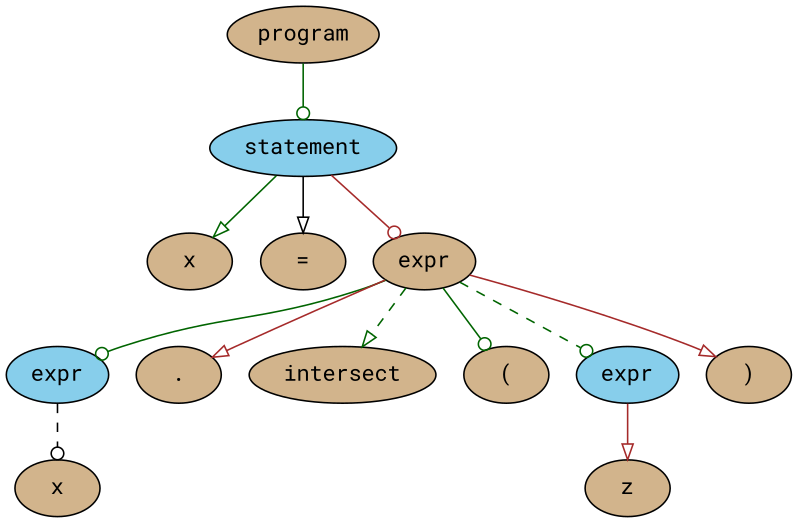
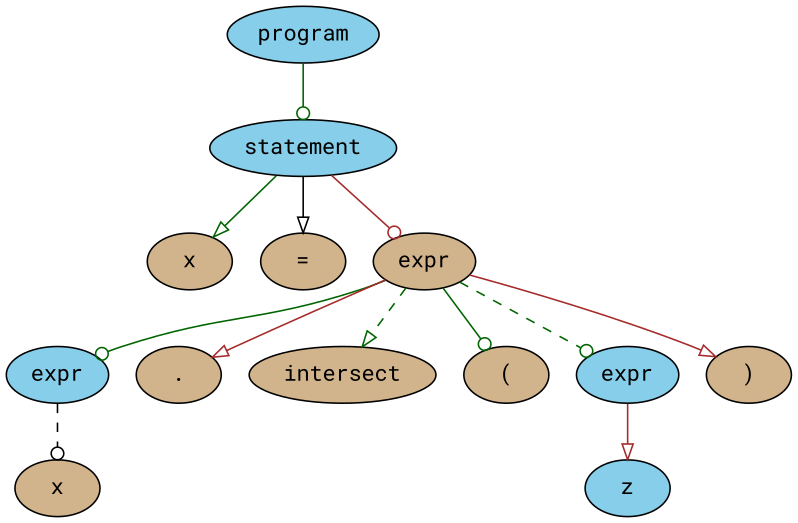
  strict digraph {
    fontname="Roboto Mono"
    node [fillcolor=tan fontname="Roboto Mono" style=filled]
    edge [arrowhead=odot color=darkgreen fontname="Roboto Mono" style=solid]
-   n1 [label=program]
+   n1 [fillcolor=skyblue label=program]
    n2 [fillcolor=skyblue label=statement]
    n3 [label=x]
    n4 [label="="]
    n5 [label=expr]
    n6 [fillcolor=skyblue label=expr]
    n7 [label="."]
    n8 [label=intersect]
    n9 [label="("]
    n10 [fillcolor=skyblue label=expr]
    n11 [label=")"]
    n12 [label=x]
-   n13 [label=z]
+   n13 [fillcolor=skyblue label=z]
    n1 -> n2
    n2 -> n3 [arrowhead=onormal]
    n2 -> n4 [arrowhead=onormal color=black]
    n2 -> n5 [color=brown]
    n5 -> n6
    n5 -> n7 [arrowhead=onormal color=brown]
    n5 -> n8 [arrowhead=onormal style=dashed]
    n5 -> n9
    n5 -> n10 [style=dashed]
    n5 -> n11 [arrowhead=onormal color=brown]
    n6 -> n12 [color=black style=dashed]
    n10 -> n13 [arrowhead=onormal color=brown]
  }
